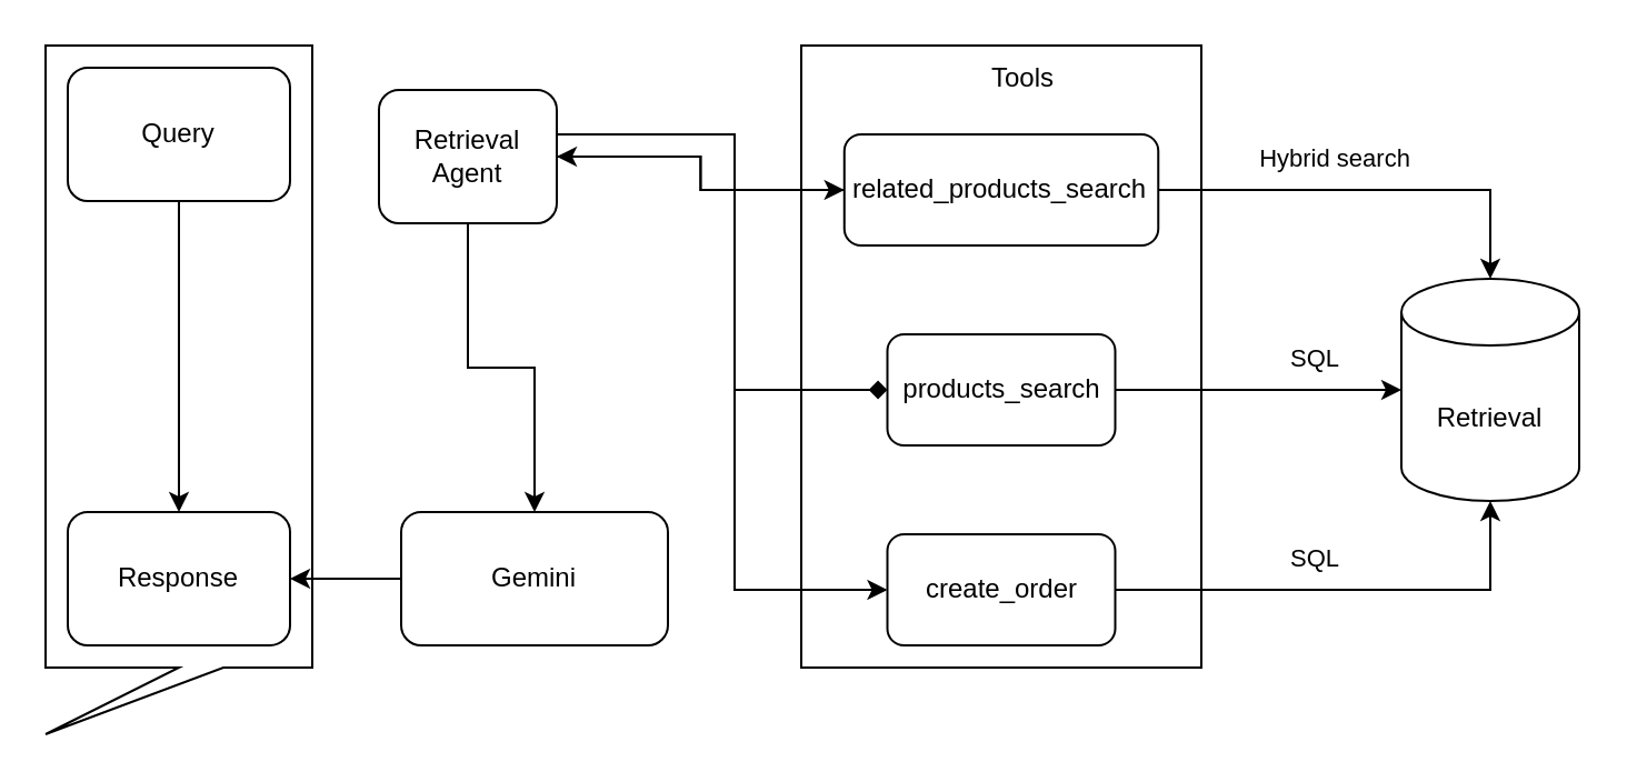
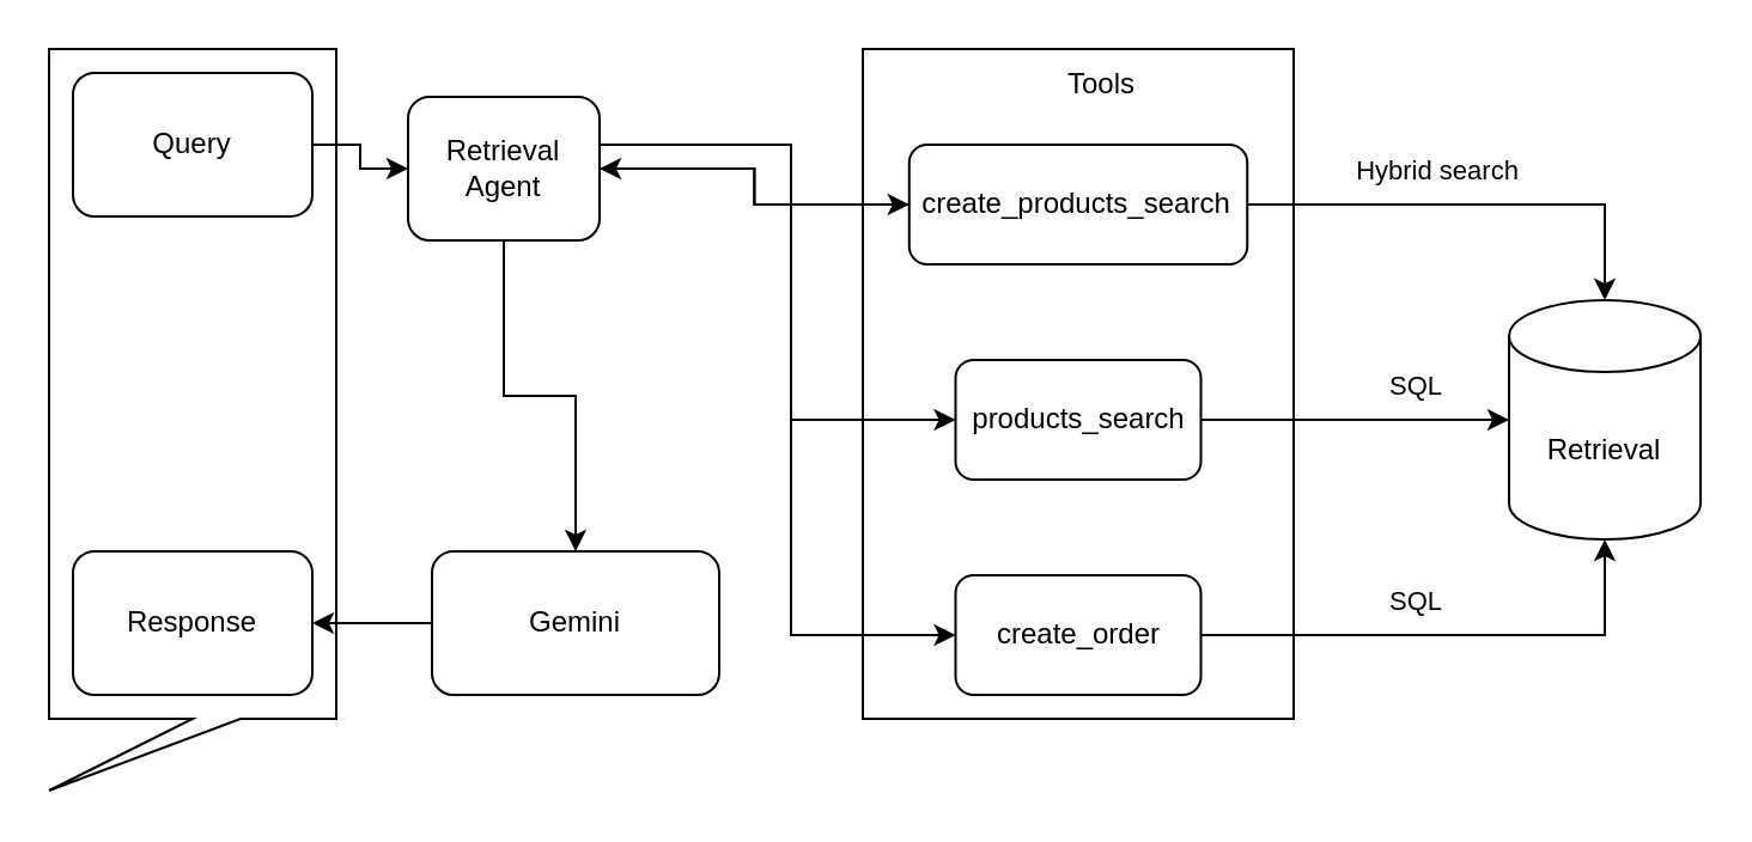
  <mxCell id="0" />
  <mxCell id="1" parent="0" />
  <mxCell id="2" value="" style="shape=callout;whiteSpace=wrap;html=1;perimeter=calloutPerimeter;position2=0;base=20;" vertex="1" parent="1"><mxGeometry x="20" y="20" width="120" height="310" as="geometry" /></mxCell>
- <mxCell id="3" style="edgeStyle=orthogonalEdgeStyle;rounded=0;orthogonalLoop=1;jettySize=auto;html=1;" edge="1" parent="1" source="4" target="5"><mxGeometry relative="1" as="geometry" /></mxCell>
+ <mxCell id="3" style="edgeStyle=orthogonalEdgeStyle;rounded=0;orthogonalLoop=1;jettySize=auto;html=1;entryX=0;entryY=0.5;entryDx=0;entryDy=0;" edge="1" parent="1" source="4" target="10"><mxGeometry relative="1" as="geometry" /></mxCell>
  <mxCell id="4" value="Query" style="rounded=1;whiteSpace=wrap;html=1;" vertex="1" parent="1"><mxGeometry x="30" y="30" width="100" height="60" as="geometry" /></mxCell>
  <mxCell id="5" value="Response" style="rounded=1;whiteSpace=wrap;html=1;" vertex="1" parent="1"><mxGeometry x="30" y="230" width="100" height="60" as="geometry" /></mxCell>
  <mxCell id="6" value="" style="rounded=0;whiteSpace=wrap;html=1;" vertex="1" parent="1"><mxGeometry x="360" y="20" width="180" height="280" as="geometry" /></mxCell>
- <mxCell id="7" style="edgeStyle=orthogonalEdgeStyle;rounded=0;orthogonalLoop=1;jettySize=auto;html=1;entryX=0;entryY=0.5;entryDx=0;entryDy=0;endArrow=diamond;" edge="1" parent="1" source="10" target="18"><mxGeometry relative="1" as="geometry"><Array as="points"><mxPoint x="330" y="60" /><mxPoint x="330" y="175" /></Array></mxGeometry></mxCell>
+ <mxCell id="7" style="edgeStyle=orthogonalEdgeStyle;rounded=0;orthogonalLoop=1;jettySize=auto;html=1;entryX=0;entryY=0.5;entryDx=0;entryDy=0;" edge="1" parent="1" source="10" target="18"><mxGeometry relative="1" as="geometry"><Array as="points"><mxPoint x="330" y="60" /><mxPoint x="330" y="175" /></Array></mxGeometry></mxCell>
  <mxCell id="8" style="edgeStyle=orthogonalEdgeStyle;rounded=0;orthogonalLoop=1;jettySize=auto;html=1;" edge="1" parent="1" source="10" target="15"><mxGeometry relative="1" as="geometry" /></mxCell>
  <mxCell id="9" style="edgeStyle=orthogonalEdgeStyle;rounded=0;orthogonalLoop=1;jettySize=auto;html=1;" edge="1" parent="1" source="10" target="25"><mxGeometry relative="1" as="geometry"><mxPoint x="260" y="230" as="targetPoint" /></mxGeometry></mxCell>
  <mxCell id="10" value="Retrieval Agent" style="rounded=1;whiteSpace=wrap;html=1;" vertex="1" parent="1"><mxGeometry x="170" y="40" width="80" height="60" as="geometry" /></mxCell>
  <mxCell id="11" value="Tools" style="text;html=1;align=center;verticalAlign=middle;whiteSpace=wrap;rounded=0;" vertex="1" parent="1"><mxGeometry x="430" y="20" width="60" height="30" as="geometry" /></mxCell>
  <mxCell id="12" style="edgeStyle=orthogonalEdgeStyle;rounded=0;orthogonalLoop=1;jettySize=auto;html=1;" edge="1" parent="1" source="15" target="22"><mxGeometry relative="1" as="geometry" /></mxCell>
  <mxCell id="13" value="Hybrid search" style="edgeLabel;html=1;align=center;verticalAlign=middle;resizable=0;points=[];" vertex="1" connectable="0" parent="12"><mxGeometry x="-0.049" y="2" relative="1" as="geometry"><mxPoint x="-11" y="-13" as="offset" /></mxGeometry></mxCell>
  <mxCell id="14" style="edgeStyle=orthogonalEdgeStyle;rounded=0;orthogonalLoop=1;jettySize=auto;html=1;" edge="1" parent="1" source="15" target="10"><mxGeometry relative="1" as="geometry" /></mxCell>
- <mxCell id="15" value="related_products_search" style="rounded=1;whiteSpace=wrap;html=1;" vertex="1" parent="1"><mxGeometry x="379.38" y="60" width="141.25" height="50" as="geometry" /></mxCell>
+ <mxCell id="15" value="create_products_search" style="rounded=1;whiteSpace=wrap;html=1;" vertex="1" parent="1"><mxGeometry x="379.38" y="60" width="141.25" height="50" as="geometry" /></mxCell>
  <mxCell id="16" style="edgeStyle=orthogonalEdgeStyle;rounded=0;orthogonalLoop=1;jettySize=auto;html=1;" edge="1" parent="1" source="18" target="22"><mxGeometry relative="1" as="geometry" /></mxCell>
  <mxCell id="17" value="SQL" style="edgeLabel;html=1;align=center;verticalAlign=middle;resizable=0;points=[];" vertex="1" connectable="0" parent="16"><mxGeometry x="0.203" relative="1" as="geometry"><mxPoint x="12" y="-15" as="offset" /></mxGeometry></mxCell>
  <mxCell id="18" value="products_search" style="rounded=1;whiteSpace=wrap;html=1;" vertex="1" parent="1"><mxGeometry x="398.75" y="150" width="102.5" height="50" as="geometry" /></mxCell>
  <mxCell id="19" style="edgeStyle=orthogonalEdgeStyle;rounded=0;orthogonalLoop=1;jettySize=auto;html=1;" edge="1" parent="1" source="21" target="22"><mxGeometry relative="1" as="geometry" /></mxCell>
  <mxCell id="20" value="SQL" style="edgeLabel;html=1;align=center;verticalAlign=middle;resizable=0;points=[];" vertex="1" connectable="0" parent="19"><mxGeometry x="-0.143" relative="1" as="geometry"><mxPoint y="-15" as="offset" /></mxGeometry></mxCell>
  <mxCell id="21" value="create_order" style="rounded=1;whiteSpace=wrap;html=1;" vertex="1" parent="1"><mxGeometry x="398.75" y="240" width="102.5" height="50" as="geometry" /></mxCell>
  <mxCell id="22" value="Retrieval" style="shape=cylinder3;whiteSpace=wrap;html=1;boundedLbl=1;backgroundOutline=1;size=15;" vertex="1" parent="1"><mxGeometry x="630" y="125" width="80" height="100" as="geometry" /></mxCell>
  <mxCell id="23" style="edgeStyle=orthogonalEdgeStyle;rounded=0;orthogonalLoop=1;jettySize=auto;html=1;entryX=0;entryY=0.5;entryDx=0;entryDy=0;" edge="1" parent="1" source="10" target="21"><mxGeometry relative="1" as="geometry"><Array as="points"><mxPoint x="330" y="60" /><mxPoint x="330" y="265" /></Array></mxGeometry></mxCell>
  <mxCell id="24" style="edgeStyle=orthogonalEdgeStyle;rounded=0;orthogonalLoop=1;jettySize=auto;html=1;" edge="1" parent="1" source="25" target="5"><mxGeometry relative="1" as="geometry" /></mxCell>
  <mxCell id="25" value="Gemini" style="rounded=1;whiteSpace=wrap;html=1;" vertex="1" parent="1"><mxGeometry x="180" y="230" width="120" height="60" as="geometry" /></mxCell>
